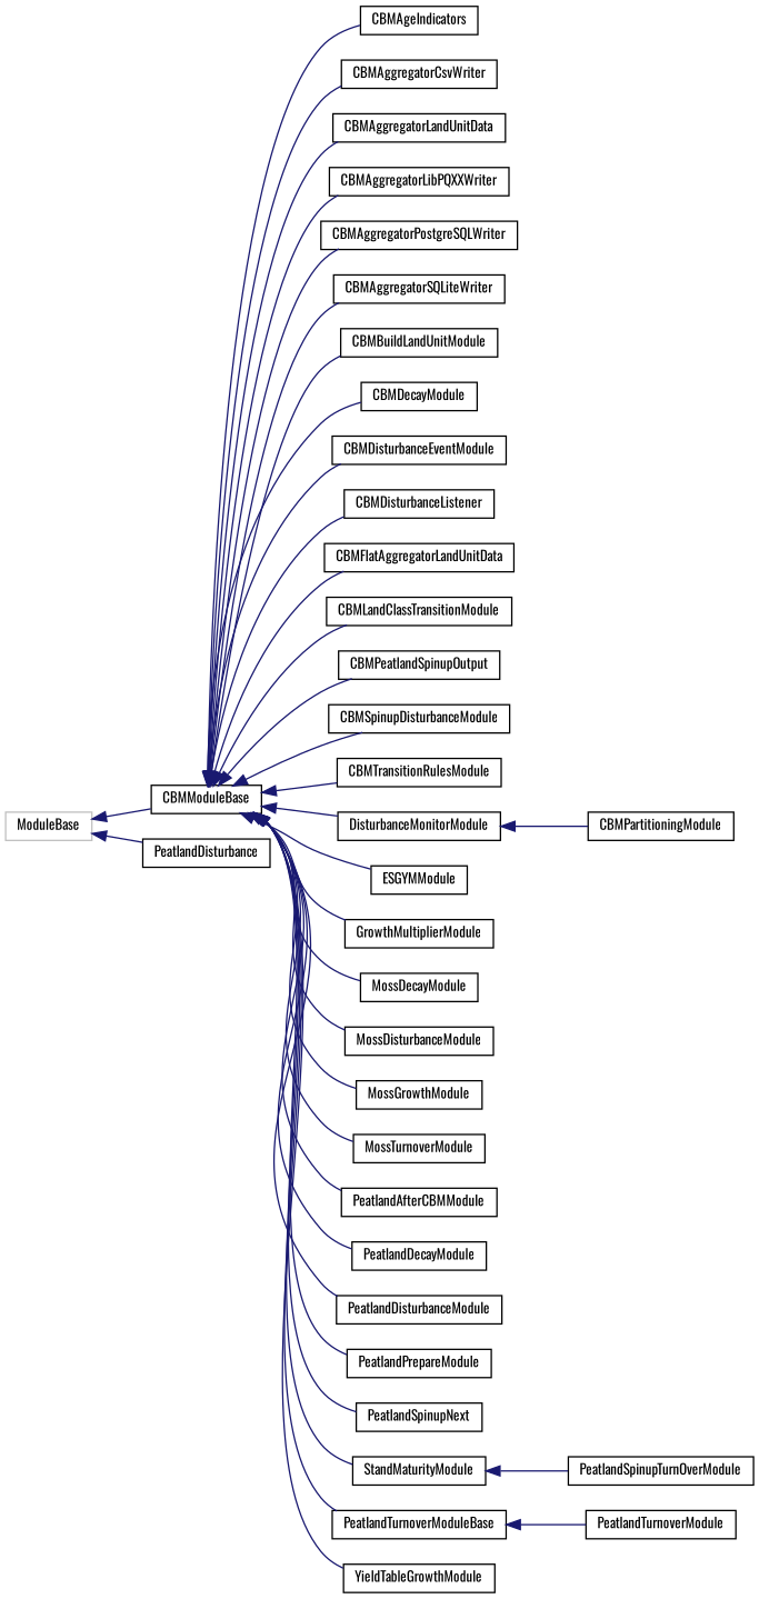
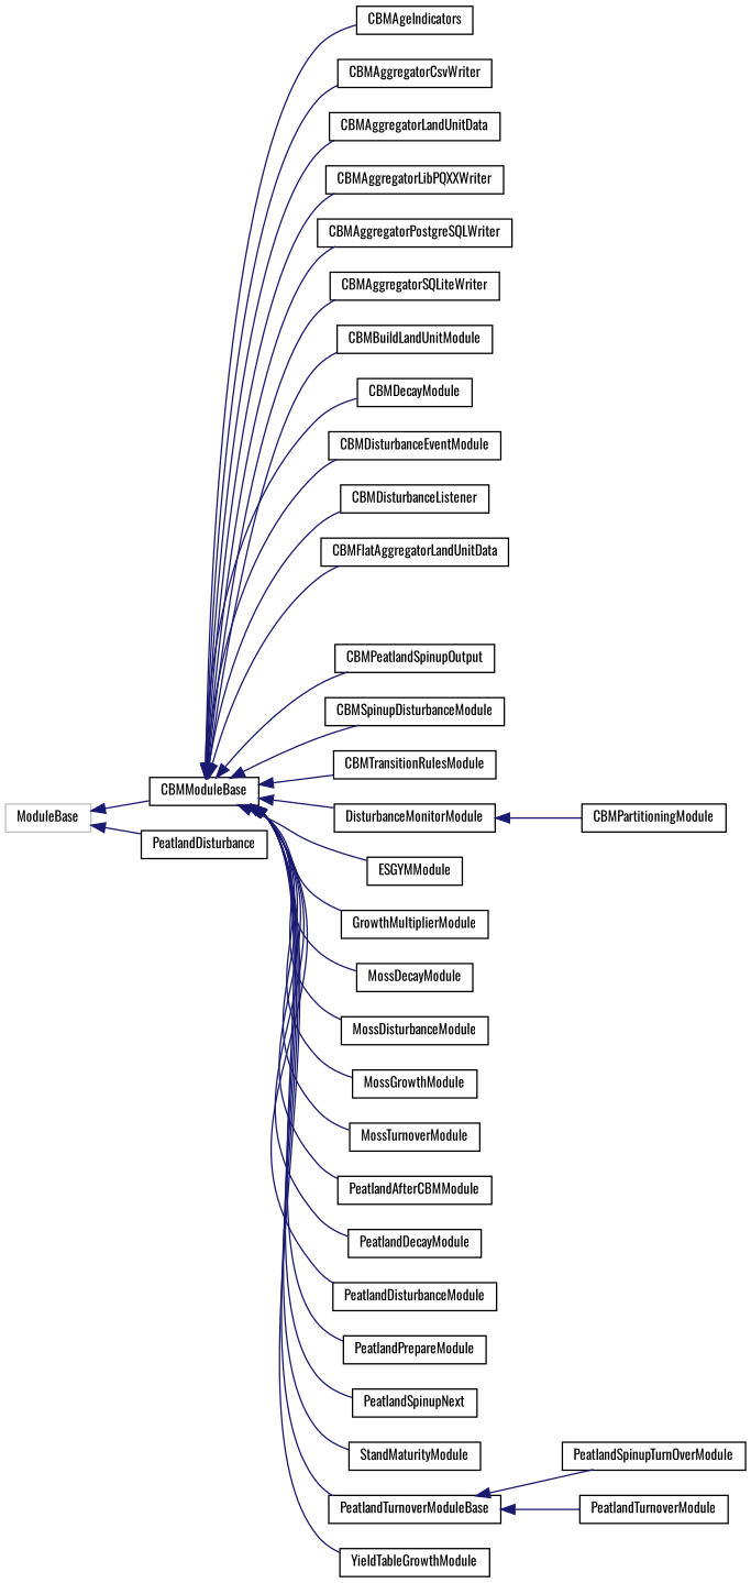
  digraph {
    fontname=Oswald
    rankdir=LR
    node [color=black fillcolor=white fontname=Oswald fontsize=10 shape=record style=filled]
    edge [color=midnightblue dir=back fontname=Oswald fontsize=10 labelfontname=Helvetica labelfontsize=10 style=solid]
    n1 [color=grey75 height=0.2 label=ModuleBase width=0.4]
    n2 [height=0.2 label=CBMModuleBase width=0.4]
    n3 [height=0.2 label=PeatlandDisturbance width=0.4]
    n4 [height=0.2 label=CBMAgeIndicators width=0.4]
    n5 [height=0.2 label=CBMAggregatorCsvWriter width=0.4]
    n6 [height=0.2 label=CBMAggregatorLandUnitData width=0.4]
    n7 [height=0.2 label=CBMAggregatorLibPQXXWriter width=0.4]
    n8 [height=0.2 label=CBMAggregatorPostgreSQLWriter width=0.4]
    n9 [height=0.2 label=CBMAggregatorSQLiteWriter width=0.4]
    n10 [height=0.2 label=CBMBuildLandUnitModule width=0.4]
    n11 [height=0.2 label=CBMDecayModule width=0.4]
    n12 [height=0.2 label=CBMDisturbanceEventModule width=0.4]
    n13 [height=0.2 label=CBMDisturbanceListener width=0.4]
    n14 [height=0.2 label=CBMFlatAggregatorLandUnitData width=0.4]
-   n15 [height=0.2 label=CBMLandClassTransitionModule width=0.4]
    n16 [height=0.2 label=CBMPeatlandSpinupOutput width=0.4]
    n17 [height=0.2 label=CBMSpinupDisturbanceModule width=0.4]
    n18 [height=0.2 label=CBMTransitionRulesModule width=0.4]
    n19 [height=0.2 label=DisturbanceMonitorModule width=0.4]
    n20 [height=0.2 label=ESGYMModule width=0.4]
    n21 [height=0.2 label=GrowthMultiplierModule width=0.4]
    n22 [height=0.2 label=MossDecayModule width=0.4]
    n23 [height=0.2 label=MossDisturbanceModule width=0.4]
    n24 [height=0.2 label=MossGrowthModule width=0.4]
    n25 [height=0.2 label=MossTurnoverModule width=0.4]
    n26 [height=0.2 label=PeatlandAfterCBMModule width=0.4]
    n27 [height=0.2 label=PeatlandDecayModule width=0.4]
    n28 [height=0.2 label=PeatlandDisturbanceModule width=0.4]
    n29 [height=0.2 label=PeatlandPrepareModule width=0.4]
    n30 [height=0.2 label=PeatlandSpinupNext width=0.4]
    n31 [height=0.2 label=PeatlandTurnoverModuleBase width=0.4]
    n32 [height=0.2 label=StandMaturityModule width=0.4]
    n33 [height=0.2 label=YieldTableGrowthModule width=0.4]
    n34 [height=0.2 label=CBMPartitioningModule width=0.4]
    n35 [height=0.2 label=PeatlandSpinupTurnOverModule width=0.4]
    n36 [height=0.2 label=PeatlandTurnoverModule width=0.4]
    n1 -> n2
    n1 -> n3
    n2 -> n4
    n2 -> n5
    n2 -> n6
    n2 -> n7
    n2 -> n8
    n2 -> n9
    n2 -> n10
    n2 -> n11
    n2 -> n12
    n2 -> n13
    n2 -> n14
-   n2 -> n15
    n2 -> n16
    n2 -> n17
    n2 -> n18
    n2 -> n19
    n2 -> n20
    n2 -> n21
    n2 -> n22
    n2 -> n23
    n2 -> n24
    n2 -> n25
    n2 -> n26
    n2 -> n27
    n2 -> n28
    n2 -> n29
    n2 -> n30
    n2 -> n31
    n2 -> n32
    n2 -> n33
    n19 -> n34
-   n32 -> n35
+   n31 -> n35
    n31 -> n36
  }
